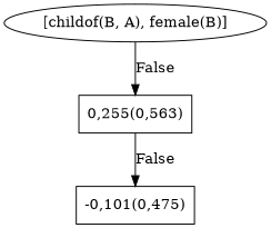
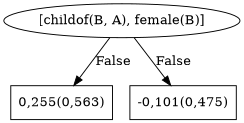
  digraph {
    node [shape=box]
    n1 [label="[childof(B, A), female(B)]" shape=""]
    n2 [label="0,255(0,563)"]
    n3 [label="-0,101(0,475)"]
    n1 -> n2 [label=False]
-   n2 -> n3 [label=False]
+   n1 -> n3 [label=False]
  }
